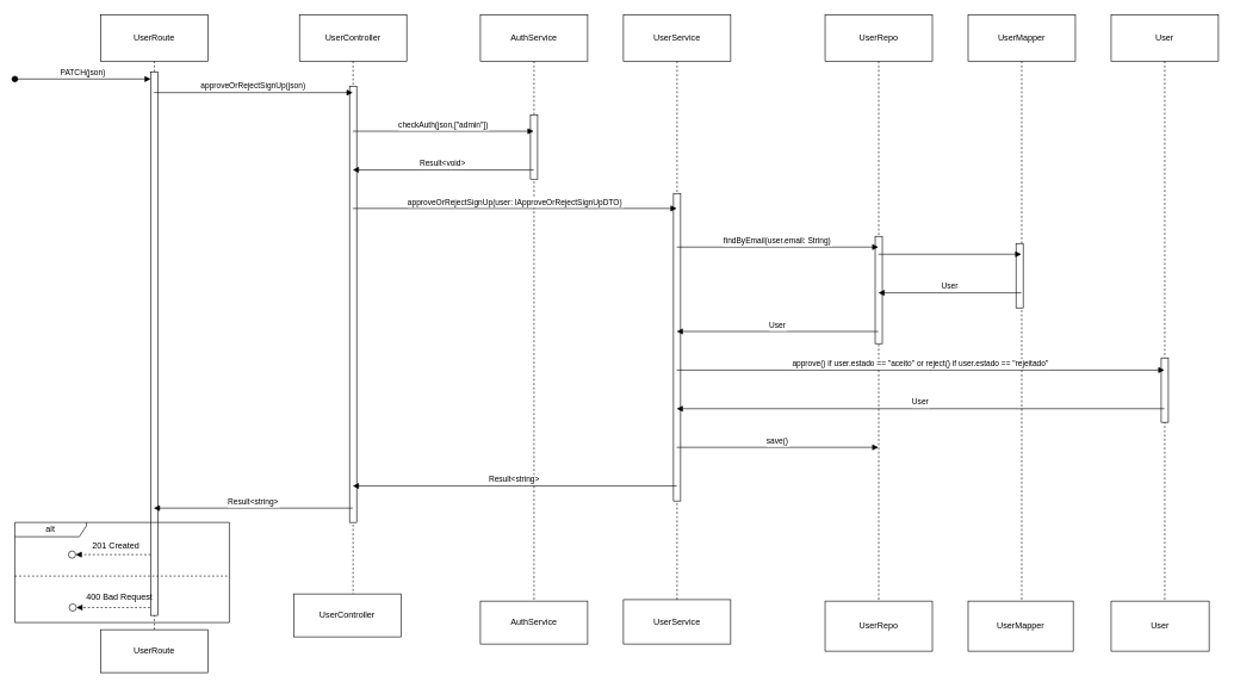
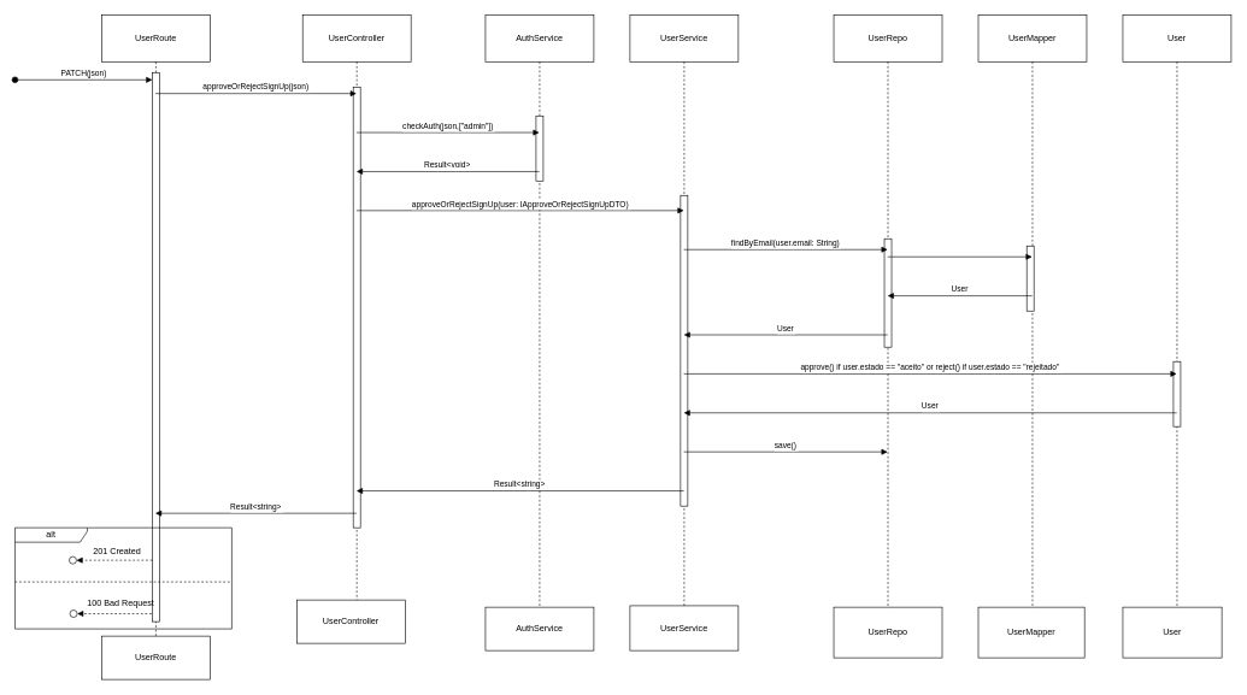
  <mxCell id="0" />
  <mxCell id="1" parent="0" />
  <mxCell id="2" value="UserRoute" style="shape=umlLifeline;perimeter=lifelinePerimeter;whiteSpace=wrap;container=1;dropTarget=0;collapsible=0;recursiveResize=0;outlineConnect=0;portConstraint=eastwest;newEdgeStyle={&quot;edgeStyle&quot;:&quot;elbowEdgeStyle&quot;,&quot;elbow&quot;:&quot;vertical&quot;,&quot;curved&quot;:0,&quot;rounded&quot;:0};size=65;" vertex="1" parent="1"><mxGeometry x="140" y="20" width="150" height="900" as="geometry" /></mxCell>
  <mxCell id="3" value="" style="html=1;points=[[0,0,0,0,5],[0,1,0,0,-5],[1,0,0,0,5],[1,1,0,0,-5]];perimeter=orthogonalPerimeter;outlineConnect=0;targetShapes=umlLifeline;portConstraint=eastwest;newEdgeStyle={&quot;curved&quot;:0,&quot;rounded&quot;:0};" vertex="1" parent="2"><mxGeometry x="70" y="80" width="10" height="760" as="geometry" /></mxCell>
  <mxCell id="4" value="UserController" style="shape=umlLifeline;perimeter=lifelinePerimeter;whiteSpace=wrap;container=1;dropTarget=0;collapsible=0;recursiveResize=0;outlineConnect=0;portConstraint=eastwest;newEdgeStyle={&quot;edgeStyle&quot;:&quot;elbowEdgeStyle&quot;,&quot;elbow&quot;:&quot;vertical&quot;,&quot;curved&quot;:0,&quot;rounded&quot;:0};size=65;" vertex="1" parent="1"><mxGeometry x="418" y="20" width="150" height="860" as="geometry" /></mxCell>
  <mxCell id="5" value="" style="html=1;points=[[0,0,0,0,5],[0,1,0,0,-5],[1,0,0,0,5],[1,1,0,0,-5]];perimeter=orthogonalPerimeter;outlineConnect=0;targetShapes=umlLifeline;portConstraint=eastwest;newEdgeStyle={&quot;curved&quot;:0,&quot;rounded&quot;:0};" vertex="1" parent="4"><mxGeometry x="70" y="100" width="10" height="610" as="geometry" /></mxCell>
  <mxCell id="6" value="AuthService" style="shape=umlLifeline;perimeter=lifelinePerimeter;whiteSpace=wrap;container=1;dropTarget=0;collapsible=0;recursiveResize=0;outlineConnect=0;portConstraint=eastwest;newEdgeStyle={&quot;edgeStyle&quot;:&quot;elbowEdgeStyle&quot;,&quot;elbow&quot;:&quot;vertical&quot;,&quot;curved&quot;:0,&quot;rounded&quot;:0};size=65;" vertex="1" parent="1"><mxGeometry x="671" y="20" width="150" height="860" as="geometry" /></mxCell>
  <mxCell id="7" value="" style="html=1;points=[[0,0,0,0,5],[0,1,0,0,-5],[1,0,0,0,5],[1,1,0,0,-5]];perimeter=orthogonalPerimeter;outlineConnect=0;targetShapes=umlLifeline;portConstraint=eastwest;newEdgeStyle={&quot;curved&quot;:0,&quot;rounded&quot;:0};" vertex="1" parent="6"><mxGeometry x="70" y="140" width="10" height="90" as="geometry" /></mxCell>
  <mxCell id="8" value="UserService" style="shape=umlLifeline;perimeter=lifelinePerimeter;whiteSpace=wrap;container=1;dropTarget=0;collapsible=0;recursiveResize=0;outlineConnect=0;portConstraint=eastwest;newEdgeStyle={&quot;edgeStyle&quot;:&quot;elbowEdgeStyle&quot;,&quot;elbow&quot;:&quot;vertical&quot;,&quot;curved&quot;:0,&quot;rounded&quot;:0};size=65;" vertex="1" parent="1"><mxGeometry x="871" y="20" width="150" height="880" as="geometry" /></mxCell>
  <mxCell id="9" value="" style="html=1;points=[[0,0,0,0,5],[0,1,0,0,-5],[1,0,0,0,5],[1,1,0,0,-5]];perimeter=orthogonalPerimeter;outlineConnect=0;targetShapes=umlLifeline;portConstraint=eastwest;newEdgeStyle={&quot;curved&quot;:0,&quot;rounded&quot;:0};" vertex="1" parent="8"><mxGeometry x="70" y="250" width="10" height="430" as="geometry" /></mxCell>
  <mxCell id="10" value="UserRepo" style="shape=umlLifeline;perimeter=lifelinePerimeter;whiteSpace=wrap;container=1;dropTarget=0;collapsible=0;recursiveResize=0;outlineConnect=0;portConstraint=eastwest;newEdgeStyle={&quot;edgeStyle&quot;:&quot;elbowEdgeStyle&quot;,&quot;elbow&quot;:&quot;vertical&quot;,&quot;curved&quot;:0,&quot;rounded&quot;:0};size=65;" vertex="1" parent="1"><mxGeometry x="1153" y="20" width="150" height="870" as="geometry" /></mxCell>
  <mxCell id="11" value="" style="html=1;points=[[0,0,0,0,5],[0,1,0,0,-5],[1,0,0,0,5],[1,1,0,0,-5]];perimeter=orthogonalPerimeter;outlineConnect=0;targetShapes=umlLifeline;portConstraint=eastwest;newEdgeStyle={&quot;curved&quot;:0,&quot;rounded&quot;:0};" vertex="1" parent="10"><mxGeometry x="70" y="310" width="10" height="150" as="geometry" /></mxCell>
  <mxCell id="12" value="UserMapper" style="shape=umlLifeline;perimeter=lifelinePerimeter;whiteSpace=wrap;container=1;dropTarget=0;collapsible=0;recursiveResize=0;outlineConnect=0;portConstraint=eastwest;newEdgeStyle={&quot;edgeStyle&quot;:&quot;elbowEdgeStyle&quot;,&quot;elbow&quot;:&quot;vertical&quot;,&quot;curved&quot;:0,&quot;rounded&quot;:0};size=65;" vertex="1" parent="1"><mxGeometry x="1353" y="20" width="150" height="880" as="geometry" /></mxCell>
  <mxCell id="13" value="" style="html=1;points=[[0,0,0,0,5],[0,1,0,0,-5],[1,0,0,0,5],[1,1,0,0,-5]];perimeter=orthogonalPerimeter;outlineConnect=0;targetShapes=umlLifeline;portConstraint=eastwest;newEdgeStyle={&quot;curved&quot;:0,&quot;rounded&quot;:0};" vertex="1" parent="12"><mxGeometry x="67" y="320" width="10" height="90" as="geometry" /></mxCell>
  <mxCell id="14" value="User" style="shape=umlLifeline;perimeter=lifelinePerimeter;whiteSpace=wrap;container=1;dropTarget=0;collapsible=0;recursiveResize=0;outlineConnect=0;portConstraint=eastwest;newEdgeStyle={&quot;edgeStyle&quot;:&quot;elbowEdgeStyle&quot;,&quot;elbow&quot;:&quot;vertical&quot;,&quot;curved&quot;:0,&quot;rounded&quot;:0};size=65;" vertex="1" parent="1"><mxGeometry x="1553" y="20" width="150" height="840" as="geometry" /></mxCell>
  <mxCell id="15" value="" style="html=1;points=[[0,0,0,0,5],[0,1,0,0,-5],[1,0,0,0,5],[1,1,0,0,-5]];perimeter=orthogonalPerimeter;outlineConnect=0;targetShapes=umlLifeline;portConstraint=eastwest;newEdgeStyle={&quot;curved&quot;:0,&quot;rounded&quot;:0};" vertex="1" parent="14"><mxGeometry x="70" y="480" width="10" height="90" as="geometry" /></mxCell>
  <mxCell id="16" value="approveOrRejectSignUp(json)" style="verticalAlign=bottom;endArrow=block;edgeStyle=elbowEdgeStyle;elbow=vertical;curved=0;rounded=0;" edge="1" parent="1" source="2" target="4"><mxGeometry relative="1" as="geometry"><Array as="points"><mxPoint x="364" y="129" /></Array></mxGeometry></mxCell>
  <mxCell id="17" value="checkAuth(json,[&quot;admin&quot;])" style="verticalAlign=bottom;endArrow=block;edgeStyle=elbowEdgeStyle;elbow=vertical;curved=0;rounded=0;" edge="1" parent="1" source="4" target="6"><mxGeometry relative="1" as="geometry"><Array as="points"><mxPoint x="630" y="183" /></Array></mxGeometry></mxCell>
  <mxCell id="18" value="Result&lt;void&gt;" style="verticalAlign=bottom;endArrow=block;edgeStyle=elbowEdgeStyle;elbow=vertical;curved=0;rounded=0;" edge="1" parent="1" source="6" target="4"><mxGeometry relative="1" as="geometry"><Array as="points"><mxPoint x="630" y="237" /></Array></mxGeometry></mxCell>
  <mxCell id="19" value="approveOrRejectSignUp(user: IApproveOrRejectSignUpDTO)" style="verticalAlign=bottom;endArrow=block;edgeStyle=elbowEdgeStyle;elbow=vertical;curved=0;rounded=0;" edge="1" parent="1" source="4" target="8"><mxGeometry relative="1" as="geometry"><Array as="points"><mxPoint x="730" y="291" /></Array></mxGeometry></mxCell>
  <mxCell id="20" value="findByEmail(user.email: String)" style="verticalAlign=bottom;endArrow=block;edgeStyle=elbowEdgeStyle;elbow=vertical;curved=0;rounded=0;" edge="1" parent="1" source="8" target="10"><mxGeometry relative="1" as="geometry"><Array as="points"><mxPoint x="1097" y="345" /></Array></mxGeometry></mxCell>
  <mxCell id="21" value="" style="verticalAlign=bottom;endArrow=block;edgeStyle=elbowEdgeStyle;elbow=vertical;curved=0;rounded=0;" edge="1" parent="1" source="10" target="12"><mxGeometry relative="1" as="geometry"><Array as="points"><mxPoint x="1338" y="355" /></Array></mxGeometry></mxCell>
  <mxCell id="22" value="User" style="verticalAlign=bottom;endArrow=block;edgeStyle=elbowEdgeStyle;elbow=vertical;curved=0;rounded=0;" edge="1" parent="1" source="12" target="10"><mxGeometry relative="1" as="geometry"><Array as="points"><mxPoint x="1338" y="409" /></Array></mxGeometry></mxCell>
  <mxCell id="23" value="User" style="verticalAlign=bottom;endArrow=block;edgeStyle=elbowEdgeStyle;elbow=vertical;curved=0;rounded=0;" edge="1" parent="1" source="10" target="8"><mxGeometry relative="1" as="geometry"><Array as="points"><mxPoint x="1097" y="463" /></Array></mxGeometry></mxCell>
  <mxCell id="24" value="approve() if user.estado == &quot;aceito&quot; or reject() if user.estado == &quot;rejeitado&quot;" style="verticalAlign=bottom;endArrow=block;edgeStyle=elbowEdgeStyle;elbow=vertical;curved=0;rounded=0;" edge="1" parent="1" source="8" target="14"><mxGeometry relative="1" as="geometry"><Array as="points"><mxPoint x="1297" y="517" /></Array></mxGeometry></mxCell>
  <mxCell id="25" value="User" style="verticalAlign=bottom;endArrow=block;edgeStyle=elbowEdgeStyle;elbow=vertical;curved=0;rounded=0;" edge="1" parent="1" source="14" target="8"><mxGeometry relative="1" as="geometry"><Array as="points"><mxPoint x="1297" y="571" /></Array></mxGeometry></mxCell>
  <mxCell id="26" value="save()" style="verticalAlign=bottom;endArrow=block;edgeStyle=elbowEdgeStyle;elbow=vertical;curved=0;rounded=0;" edge="1" parent="1" source="8" target="10"><mxGeometry relative="1" as="geometry"><Array as="points"><mxPoint x="1097" y="625" /></Array></mxGeometry></mxCell>
  <mxCell id="27" value="Result&lt;string&gt;" style="verticalAlign=bottom;endArrow=block;edgeStyle=elbowEdgeStyle;elbow=vertical;curved=0;rounded=0;" edge="1" parent="1" source="8" target="4"><mxGeometry relative="1" as="geometry"><Array as="points"><mxPoint x="730" y="679" /></Array></mxGeometry></mxCell>
  <mxCell id="28" value="Result&lt;string&gt;" style="verticalAlign=bottom;endArrow=block;edgeStyle=elbowEdgeStyle;elbow=vertical;curved=0;rounded=0;" edge="1" parent="1"><mxGeometry relative="1" as="geometry"><Array as="points"><mxPoint x="364" y="710" /></Array><mxPoint x="492.5" y="710" as="sourcePoint" /><mxPoint x="214.167" y="710" as="targetPoint" /></mxGeometry></mxCell>
  <mxCell id="29" value="UserRoute" style="shape=umlLifeline;perimeter=lifelinePerimeter;whiteSpace=wrap;container=1;dropTarget=0;collapsible=0;recursiveResize=0;outlineConnect=0;portConstraint=eastwest;newEdgeStyle={&quot;edgeStyle&quot;:&quot;elbowEdgeStyle&quot;,&quot;elbow&quot;:&quot;vertical&quot;,&quot;curved&quot;:0,&quot;rounded&quot;:0};size=65;" vertex="1" parent="1"><mxGeometry x="140" y="880" width="150" height="60" as="geometry" /></mxCell>
  <mxCell id="30" value="UserController" style="shape=umlLifeline;perimeter=lifelinePerimeter;whiteSpace=wrap;container=1;dropTarget=0;collapsible=0;recursiveResize=0;outlineConnect=0;portConstraint=eastwest;newEdgeStyle={&quot;edgeStyle&quot;:&quot;elbowEdgeStyle&quot;,&quot;elbow&quot;:&quot;vertical&quot;,&quot;curved&quot;:0,&quot;rounded&quot;:0};size=65;" vertex="1" parent="1"><mxGeometry x="410" y="830" width="150" height="60" as="geometry" /></mxCell>
  <mxCell id="31" value="AuthService" style="shape=umlLifeline;perimeter=lifelinePerimeter;whiteSpace=wrap;container=1;dropTarget=0;collapsible=0;recursiveResize=0;outlineConnect=0;portConstraint=eastwest;newEdgeStyle={&quot;edgeStyle&quot;:&quot;elbowEdgeStyle&quot;,&quot;elbow&quot;:&quot;vertical&quot;,&quot;curved&quot;:0,&quot;rounded&quot;:0};size=60;" vertex="1" parent="1"><mxGeometry x="671" y="840" width="150" height="60" as="geometry" /></mxCell>
  <mxCell id="32" value="UserService" style="shape=umlLifeline;perimeter=lifelinePerimeter;whiteSpace=wrap;container=1;dropTarget=0;collapsible=0;recursiveResize=0;outlineConnect=0;portConstraint=eastwest;newEdgeStyle={&quot;edgeStyle&quot;:&quot;elbowEdgeStyle&quot;,&quot;elbow&quot;:&quot;vertical&quot;,&quot;curved&quot;:0,&quot;rounded&quot;:0};size=65;" vertex="1" parent="1"><mxGeometry x="871" y="838" width="150" height="62" as="geometry" /></mxCell>
  <mxCell id="33" value="UserRepo" style="shape=umlLifeline;perimeter=lifelinePerimeter;whiteSpace=wrap;container=1;dropTarget=0;collapsible=0;recursiveResize=0;outlineConnect=0;portConstraint=eastwest;newEdgeStyle={&quot;edgeStyle&quot;:&quot;elbowEdgeStyle&quot;,&quot;elbow&quot;:&quot;vertical&quot;,&quot;curved&quot;:0,&quot;rounded&quot;:0};size=70;" vertex="1" parent="1"><mxGeometry x="1153" y="840" width="150" height="70" as="geometry" /></mxCell>
  <mxCell id="34" value="UserMapper" style="shape=umlLifeline;perimeter=lifelinePerimeter;whiteSpace=wrap;container=1;dropTarget=0;collapsible=0;recursiveResize=0;outlineConnect=0;portConstraint=eastwest;newEdgeStyle={&quot;edgeStyle&quot;:&quot;elbowEdgeStyle&quot;,&quot;elbow&quot;:&quot;vertical&quot;,&quot;curved&quot;:0,&quot;rounded&quot;:0};size=70;" vertex="1" parent="1"><mxGeometry x="1353" y="840" width="147" height="70" as="geometry" /></mxCell>
  <mxCell id="35" value="User" style="shape=umlLifeline;perimeter=lifelinePerimeter;whiteSpace=wrap;container=1;dropTarget=0;collapsible=0;recursiveResize=0;outlineConnect=0;portConstraint=eastwest;newEdgeStyle={&quot;edgeStyle&quot;:&quot;elbowEdgeStyle&quot;,&quot;elbow&quot;:&quot;vertical&quot;,&quot;curved&quot;:0,&quot;rounded&quot;:0};size=70;" vertex="1" parent="1"><mxGeometry x="1553" y="840" width="137" height="70" as="geometry" /></mxCell>
  <mxCell id="36" value="PATCH(json)" style="html=1;verticalAlign=bottom;startArrow=oval;startFill=1;endArrow=block;startSize=8;curved=0;rounded=0;" edge="1" parent="1"><mxGeometry x="-0.003" width="60" relative="1" as="geometry"><mxPoint x="20" y="110" as="sourcePoint" /><mxPoint x="210" y="110" as="targetPoint" /><mxPoint as="offset" /></mxGeometry></mxCell>
  <mxCell id="37" value="" style="ellipse;html=1;" vertex="1" parent="1"><mxGeometry x="95" y="770" width="10" height="10" as="geometry" /></mxCell>
  <mxCell id="38" value="" style="html=1;verticalAlign=bottom;labelBackgroundColor=none;endArrow=block;endFill=1;dashed=1;rounded=0;entryX=1;entryY=0.5;entryDx=0;entryDy=0;" edge="1" parent="1" target="37"><mxGeometry width="160" relative="1" as="geometry"><mxPoint x="210" y="775" as="sourcePoint" /><mxPoint x="478" y="815" as="targetPoint" /></mxGeometry></mxCell>
  <mxCell id="39" value="201 Created" style="text;html=1;align=center;verticalAlign=middle;resizable=0;points=[];autosize=1;strokeColor=none;fillColor=none;" vertex="1" parent="1"><mxGeometry x="116" y="748" width="90" height="30" as="geometry" /></mxCell>
  <mxCell id="40" value="alt" style="shape=umlFrame;whiteSpace=wrap;html=1;pointerEvents=0;recursiveResize=0;container=1;collapsible=0;width=100;height=20;" vertex="1" parent="1"><mxGeometry x="20" y="730" width="300" height="140" as="geometry" /></mxCell>
  <mxCell id="41" value="" style="line;strokeWidth=1;dashed=1;labelPosition=center;verticalLabelPosition=bottom;align=left;verticalAlign=top;spacingLeft=20;spacingTop=15;html=1;whiteSpace=wrap;" vertex="1" parent="40"><mxGeometry y="70" width="300" height="10" as="geometry" /></mxCell>
- <mxCell id="42" value="400&amp;nbsp;Bad Request" style="text;html=1;align=center;verticalAlign=middle;resizable=0;points=[];autosize=1;strokeColor=none;fillColor=none;" vertex="1" parent="40"><mxGeometry x="86" y="90" width="120" height="30" as="geometry" /></mxCell>
+ <mxCell id="42" value="100&amp;nbsp;Bad Request" style="text;html=1;align=center;verticalAlign=middle;resizable=0;points=[];autosize=1;strokeColor=none;fillColor=none;" vertex="1" parent="40"><mxGeometry x="86" y="90" width="120" height="30" as="geometry" /></mxCell>
  <mxCell id="43" value="" style="html=1;verticalAlign=bottom;labelBackgroundColor=none;endArrow=block;endFill=1;dashed=1;rounded=0;entryX=1;entryY=0.5;entryDx=0;entryDy=0;" edge="1" parent="40" target="44"><mxGeometry width="160" relative="1" as="geometry"><mxPoint x="189" y="119" as="sourcePoint" /><mxPoint x="459" y="159" as="targetPoint" /><Array as="points"><mxPoint x="119" y="119" /></Array></mxGeometry></mxCell>
  <mxCell id="44" value="" style="ellipse;html=1;" vertex="1" parent="40"><mxGeometry x="76" y="114" width="10" height="10" as="geometry" /></mxCell>
